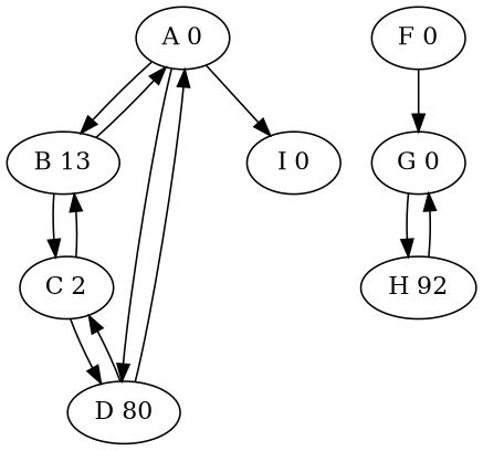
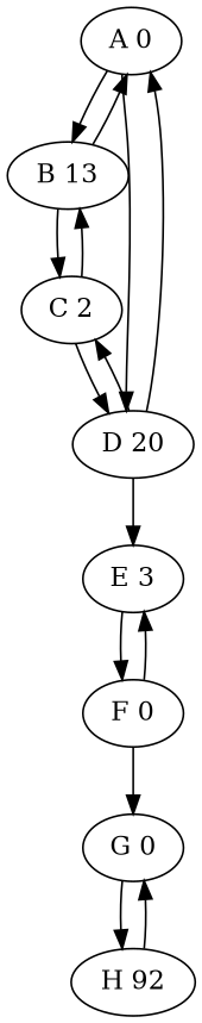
  digraph {
    n1 [label="A 0"]
    n2 [label="B 13"]
-   n3 [label="D 80"]
-   n4 [label="I 0"]
+   n3 [label="D 20"]
    n5 [label="C 2"]
+   n6 [label="E 3"]
    n7 [label="F 0"]
    n8 [label="G 0"]
    n9 [label="H 92"]
    n1 -> n2
    n1 -> n3
-   n1 -> n4
    n2 -> n1
    n2 -> n5
    n3 -> n1
    n3 -> n5
+   n3 -> n6
    n5 -> n2
    n5 -> n3
+   n6 -> n7
+   n7 -> n6
    n7 -> n8
    n8 -> n9
    n9 -> n8
  }
